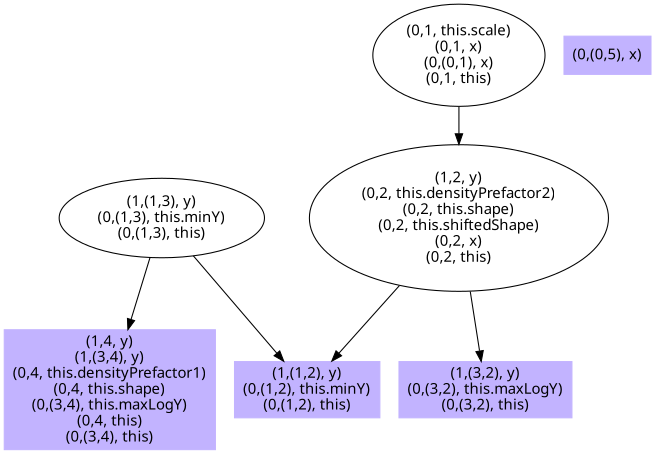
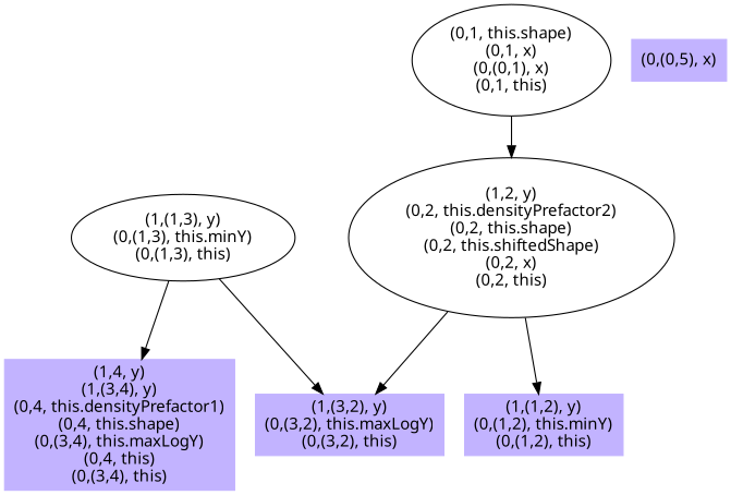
  digraph {
    fontname="Noto Sans"
    node [color=".7 .3 1.0" fontname="Noto Sans" shape=box style=filled]
    edge [fontname="Noto Sans"]
    n1 [label="(1,(3,2), y)\n(0,(3,2), this.maxLogY)\n(0,(3,2), this)"]
    n2 [label="(1,4, y)\n(1,(3,4), y)\n(0,4, this.densityPrefactor1)\n(0,4, this.shape)\n(0,(3,4), this.maxLogY)\n(0,4, this)\n(0,(3,4), this)"]
    n3 [label="(1,(1,3), y)\n(0,(1,3), this.minY)\n(0,(1,3), this)" color="" shape="" style=""]
    n4 [label="(1,(1,2), y)\n(0,(1,2), this.minY)\n(0,(1,2), this)"]
    n5 [label="(1,2, y)\n(0,2, this.densityPrefactor2)\n(0,2, this.shape)\n(0,2, this.shiftedShape)\n(0,2, x)\n(0,2, this)" color="" shape="" style=""]
-   n6 [label="(0,1, this.scale)\n(0,1, x)\n(0,(0,1), x)\n(0,1, this)" color="" shape="" style=""]
+   n6 [label="(0,1, this.shape)\n(0,1, x)\n(0,(0,1), x)\n(0,1, this)" color="" shape="" style=""]
    n7 [label="(0,(0,5), x)"]
-   n3 -> n4
+   n3 -> n1
    n3 -> n2
    n5 -> n1
    n5 -> n4
    n6 -> n5
  }
